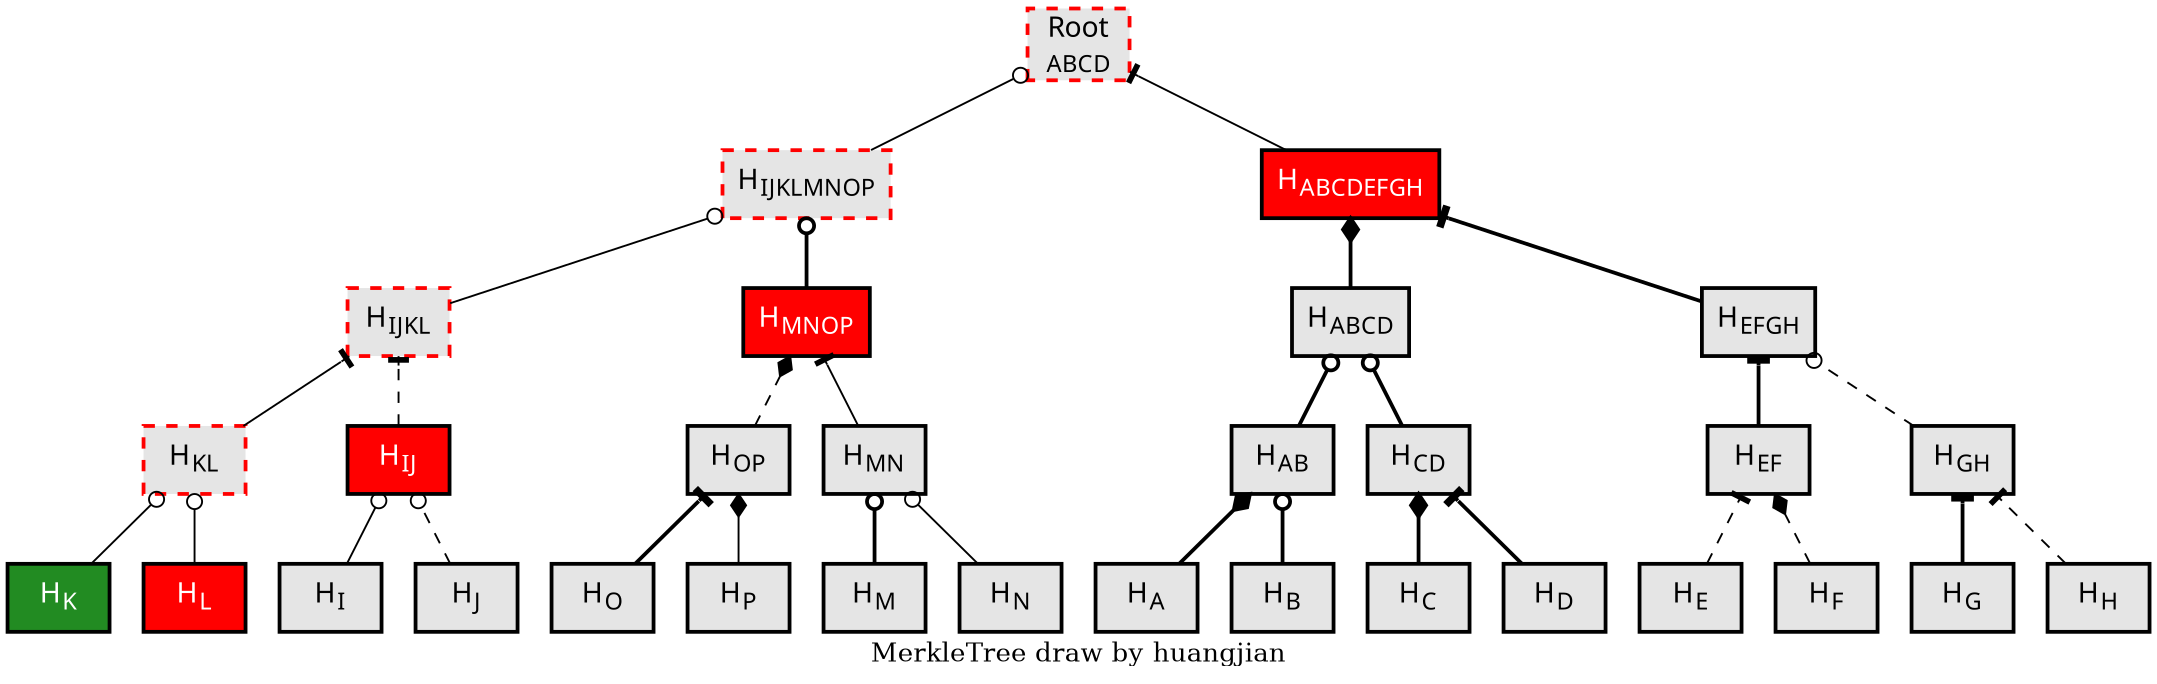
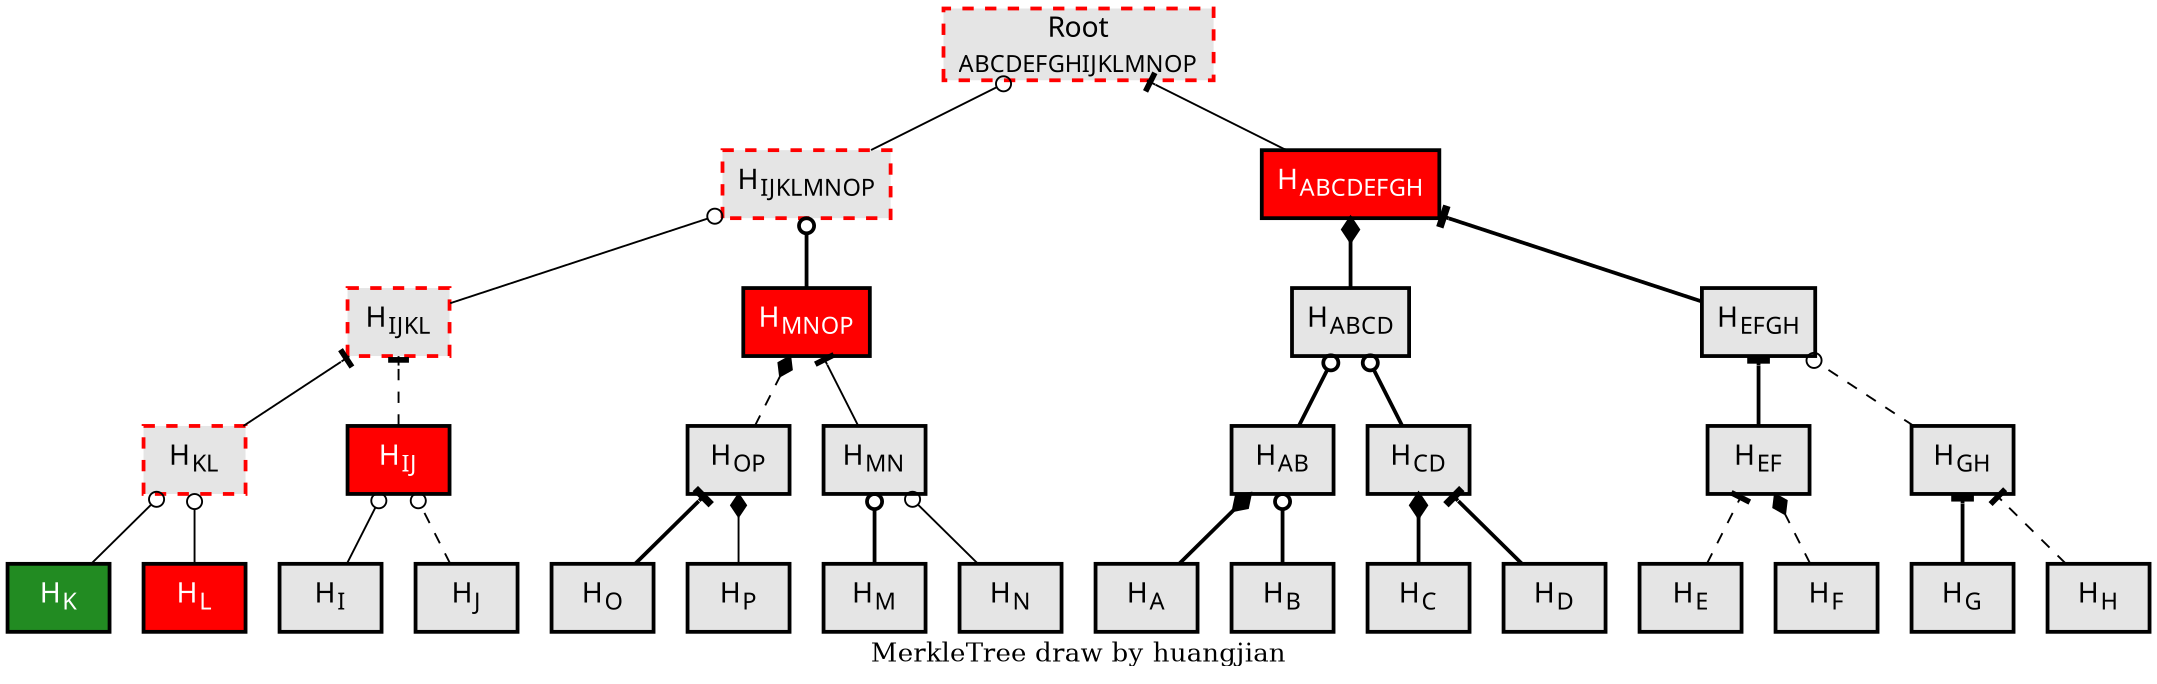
  digraph {
    label="MerkleTree draw by huangjian"
    rankdir=BT
    node [color=black fillcolor=gray90 fontname="Microsoft YaHei" fontsize=15 shape=record style="filled,bold"]
    edge [style=bold arrowhead=odot]
    n1 [label=<H<SUB>A</SUB>>]
    n2 [label=<H<SUB>AB</SUB>>]
    n3 [label=<H<SUB>B</SUB>>]
    n4 [label=<H<SUB>ABCD</SUB>>]
    n5 [label=<H<SUB>C</SUB>>]
    n6 [label=<H<SUB>CD</SUB>>]
    n7 [label=<H<SUB>D</SUB>>]
    n8 [fillcolor=red fontcolor=white label=<H<SUB>ABCDEFGH</SUB>>]
    n9 [label=<H<SUB>E</SUB>>]
    n10 [label=<H<SUB>EF</SUB>>]
    n11 [label=<H<SUB>F</SUB>>]
    n12 [label=<H<SUB>EFGH</SUB>>]
    n13 [label=<H<SUB>G</SUB>>]
    n14 [label=<H<SUB>GH</SUB>>]
    n15 [label=<H<SUB>H</SUB>>]
-   n16 [color=red label=<Root<br/><SUB>ABCD</SUB>> style="filled,bold,dashed"]
+   n16 [color=red label=<Root<br/><SUB>ABCDEFGHIJKLMNOP</SUB>> style="filled,bold,dashed"]
    n17 [label=<H<SUB>I</SUB>>]
    n18 [fillcolor=red fontcolor=white label=<H<SUB>IJ</SUB>>]
    n19 [label=<H<SUB>J</SUB>>]
    n20 [color=red label=<H<SUB>IJKL</SUB>> style="filled,bold,dashed"]
    n21 [fillcolor=forestgreen fontcolor=white label=<H<SUB>K</SUB>>]
    n22 [color=red label=<H<SUB>KL</SUB>> style="filled,bold,dashed"]
    n23 [fillcolor=red fontcolor=white label=<H<SUB>L</SUB>>]
    n24 [color=red label=<H<SUB>IJKLMNOP</SUB>> style="filled,bold,dashed"]
    n25 [label=<H<SUB>M</SUB>>]
    n26 [label=<H<SUB>MN</SUB>>]
    n27 [label=<H<SUB>N</SUB>>]
    n28 [fillcolor=red fontcolor=white label=<H<SUB>MNOP</SUB>>]
    n29 [label=<H<SUB>O</SUB>>]
    n30 [label=<H<SUB>OP</SUB>>]
    n31 [label=<H<SUB>P</SUB>>]
    n1 -> n2 [arrowhead=diamond]
    n2 -> n4
    n3 -> n2
    n4 -> n8 [arrowhead=diamond]
    n5 -> n6 [arrowhead=diamond]
    n6 -> n4
    n7 -> n6 [arrowhead=tee]
    n8 -> n16 [style=solid arrowhead=tee]
    n9 -> n10 [style=dashed arrowhead=tee]
    n10 -> n12 [arrowhead=tee]
    n11 -> n10 [style=dashed arrowhead=diamond]
    n12 -> n8 [arrowhead=tee]
    n13 -> n14 [arrowhead=tee]
    n14 -> n12 [style=dashed]
    n15 -> n14 [style=dashed arrowhead=tee]
    n17 -> n18 [style=solid]
    n18 -> n20 [style=dashed arrowhead=tee]
    n19 -> n18 [style=dashed]
    n20 -> n24 [style=solid]
    n21 -> n22 [style=solid]
    n22 -> n20 [style=solid arrowhead=tee]
    n23 -> n22 [style=solid]
    n24 -> n16 [style=solid]
    n25 -> n26
    n26 -> n28 [style=solid arrowhead=tee]
    n27 -> n26 [style=solid]
    n28 -> n24
    n29 -> n30 [arrowhead=tee]
    n30 -> n28 [style=dashed arrowhead=diamond]
    n31 -> n30 [style=solid arrowhead=diamond]
  }
